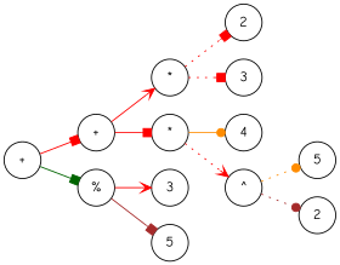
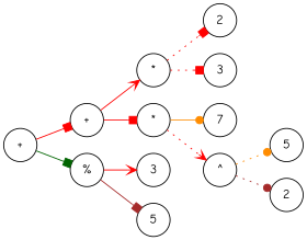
  digraph {
    rankdir=LR
    fontname="Comic Neue"
    node [shape=circle fontname="Comic Neue"]
    edge [color=red style=solid arrowhead=box fontname="Comic Neue"]
    n1 [label="+"]
    n2 [label="+"]
    n3 [label="%"]
    n4 [label="*"]
    n5 [label="*"]
    n6 [label=3]
    n7 [label=5]
    n8 [label=2]
    n9 [label=3]
-   n10 [label=4]
+   n10 [label=7]
    n11 [label="^"]
    n12 [label=5]
    n13 [label=2]
    n1 -> n2
    n1 -> n3 [color=darkgreen]
    n2 -> n4 [arrowhead=vee]
    n2 -> n5
    n3 -> n6 [arrowhead=vee]
    n3 -> n7 [color=brown]
    n4 -> n8 [style=dotted]
    n4 -> n9 [style=dotted]
    n5 -> n10 [color=darkorange arrowhead=dot]
    n5 -> n11 [style=dotted arrowhead=vee]
    n11 -> n12 [color=darkorange style=dotted arrowhead=dot]
    n11 -> n13 [color=brown style=dotted arrowhead=dot]
  }
